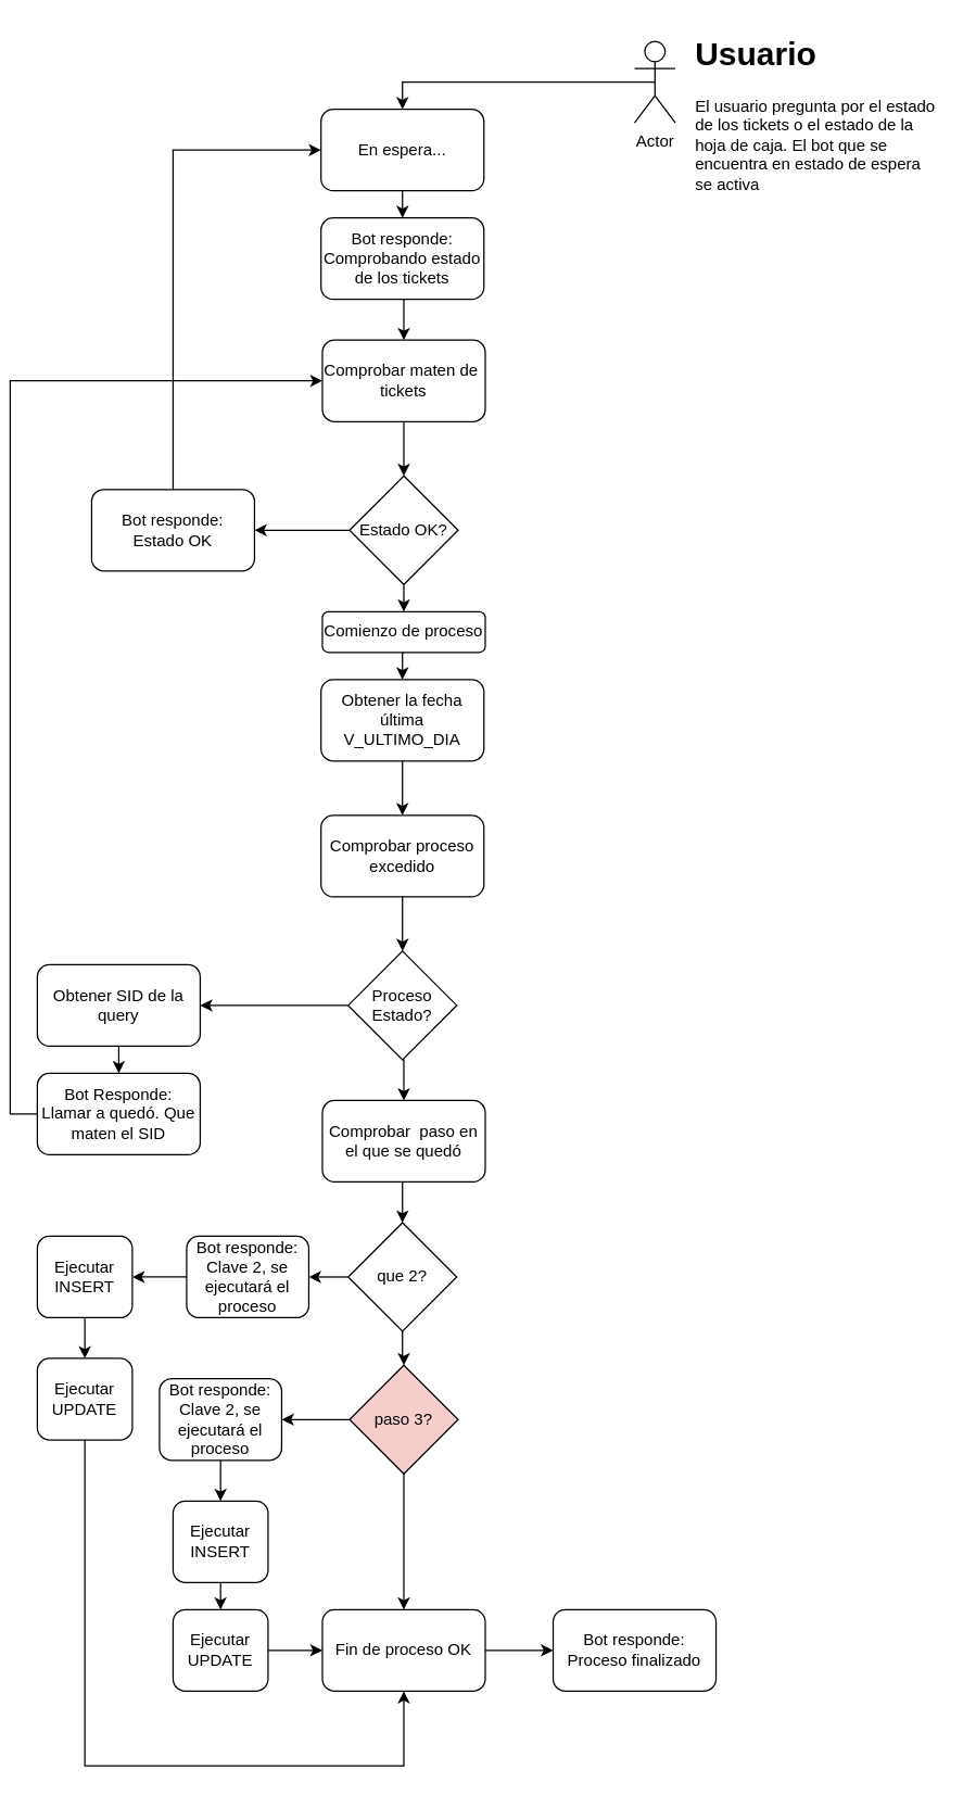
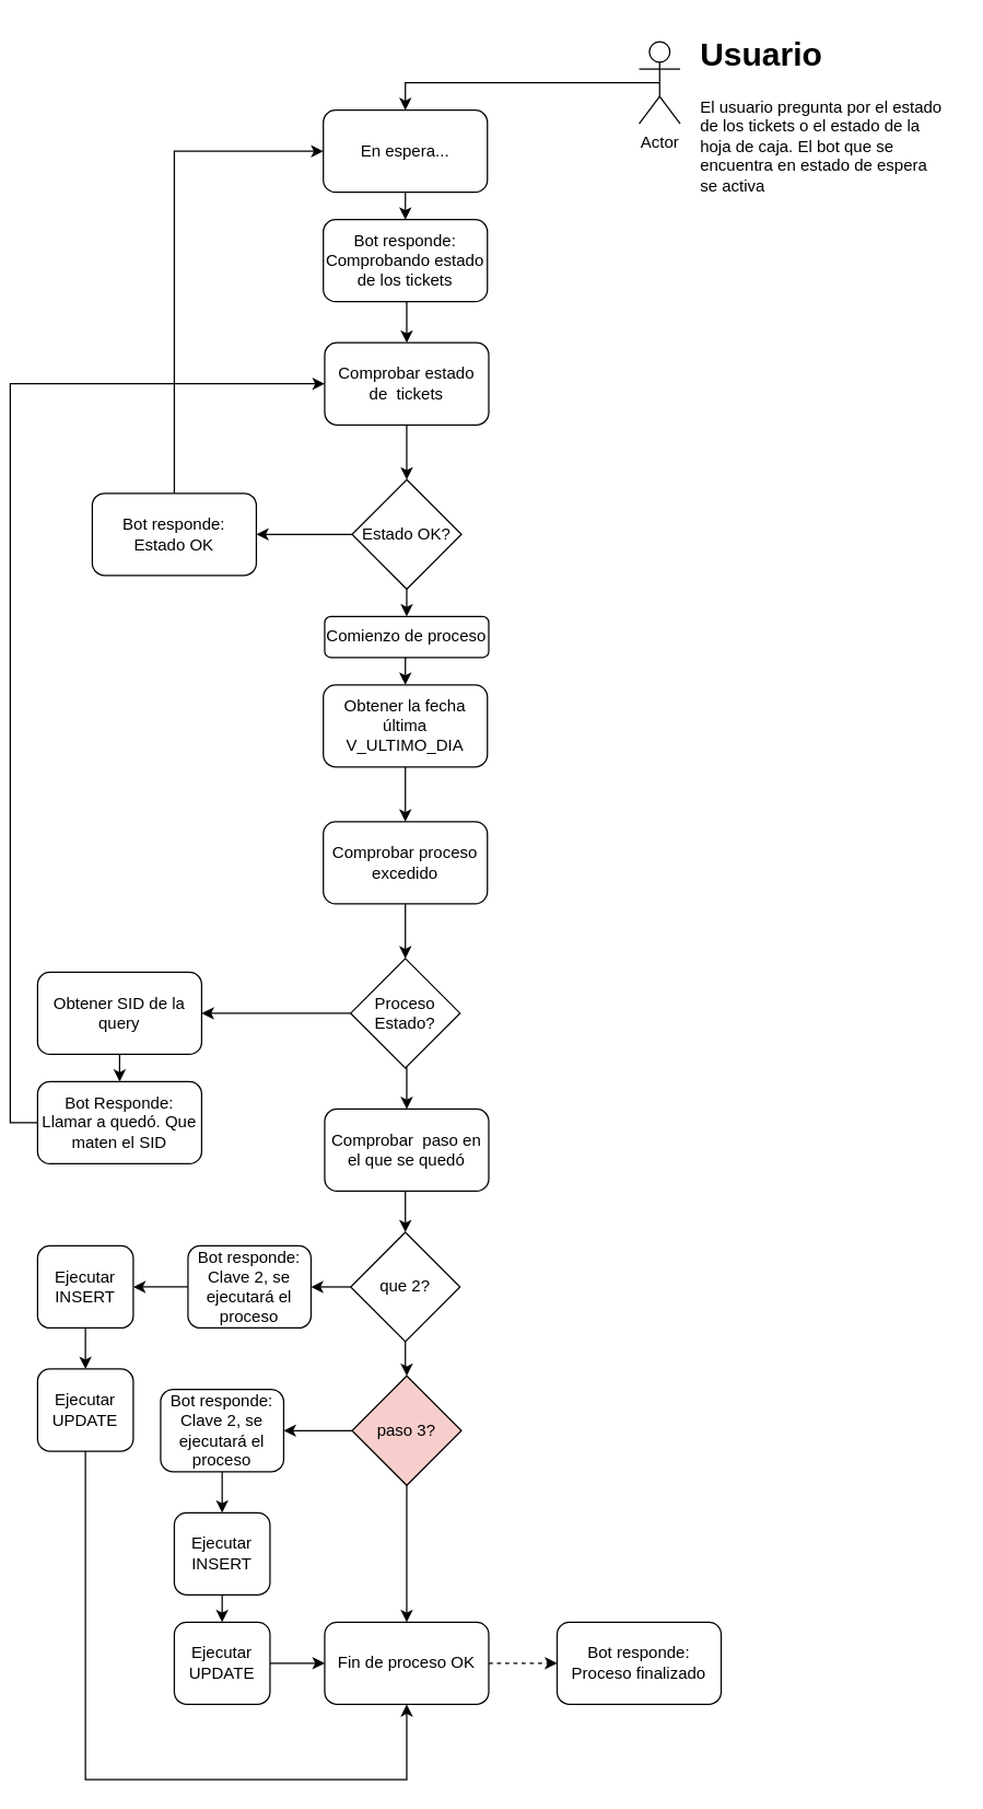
  <mxCell id="0" />
  <mxCell id="1" parent="0" />
  <mxCell id="2" style="edgeStyle=orthogonalEdgeStyle;rounded=0;orthogonalLoop=1;jettySize=auto;html=1;exitX=0.5;exitY=1;exitDx=0;exitDy=0;entryX=0.5;entryY=0;entryDx=0;entryDy=0;" edge="1" parent="1" source="3" target="12"><mxGeometry relative="1" as="geometry" /></mxCell>
  <mxCell id="3" value="Comienzo de proceso" style="rounded=1;whiteSpace=wrap;html=1;" vertex="1" parent="1"><mxGeometry x="230" y="450" width="120" height="30" as="geometry" /></mxCell>
- <mxCell id="4" style="edgeStyle=orthogonalEdgeStyle;rounded=0;orthogonalLoop=1;jettySize=auto;html=1;exitX=1;exitY=0.5;exitDx=0;exitDy=0;entryX=0;entryY=0.5;entryDx=0;entryDy=0;" edge="1" parent="1" source="5" target="38"><mxGeometry relative="1" as="geometry" /></mxCell>
+ <mxCell id="4" style="edgeStyle=orthogonalEdgeStyle;rounded=0;orthogonalLoop=1;jettySize=auto;html=1;exitX=1;exitY=0.5;exitDx=0;exitDy=0;entryX=0;entryY=0.5;entryDx=0;entryDy=0;dashed=1;" edge="1" parent="1" source="5" target="38"><mxGeometry relative="1" as="geometry" /></mxCell>
  <mxCell id="5" value="Fin de proceso OK" style="rounded=1;whiteSpace=wrap;html=1;" vertex="1" parent="1"><mxGeometry x="230" y="1185" width="120" height="60" as="geometry" /></mxCell>
  <mxCell id="6" style="edgeStyle=orthogonalEdgeStyle;rounded=0;orthogonalLoop=1;jettySize=auto;html=1;exitX=0;exitY=0.5;exitDx=0;exitDy=0;entryX=1;entryY=0.5;entryDx=0;entryDy=0;" edge="1" parent="1" source="8" target="42"><mxGeometry relative="1" as="geometry" /></mxCell>
  <mxCell id="7" style="edgeStyle=orthogonalEdgeStyle;rounded=0;orthogonalLoop=1;jettySize=auto;html=1;exitX=0.5;exitY=1;exitDx=0;exitDy=0;entryX=0.5;entryY=0;entryDx=0;entryDy=0;" edge="1" parent="1" source="8" target="3"><mxGeometry relative="1" as="geometry" /></mxCell>
  <mxCell id="8" value="Estado OK?" style="rhombus;whiteSpace=wrap;html=1;" vertex="1" parent="1"><mxGeometry x="250" y="350" width="80" height="80" as="geometry" /></mxCell>
  <mxCell id="9" style="edgeStyle=orthogonalEdgeStyle;rounded=0;orthogonalLoop=1;jettySize=auto;html=1;exitX=0.5;exitY=1;exitDx=0;exitDy=0;entryX=0.5;entryY=0;entryDx=0;entryDy=0;" edge="1" parent="1" source="10" target="8"><mxGeometry relative="1" as="geometry" /></mxCell>
- <mxCell id="10" value="Comprobar maten de&amp;nbsp; tickets" style="rounded=1;whiteSpace=wrap;html=1;" vertex="1" parent="1"><mxGeometry x="230" y="250" width="120" height="60" as="geometry" /></mxCell>
+ <mxCell id="10" value="Comprobar estado de&amp;nbsp; tickets" style="rounded=1;whiteSpace=wrap;html=1;" vertex="1" parent="1"><mxGeometry x="230" y="250" width="120" height="60" as="geometry" /></mxCell>
  <mxCell id="11" style="edgeStyle=orthogonalEdgeStyle;rounded=0;orthogonalLoop=1;jettySize=auto;html=1;exitX=0.5;exitY=1;exitDx=0;exitDy=0;entryX=0.5;entryY=0;entryDx=0;entryDy=0;" edge="1" parent="1" source="12" target="17"><mxGeometry relative="1" as="geometry" /></mxCell>
  <mxCell id="12" value="Obtener la fecha última V_ULTIMO_DIA" style="rounded=1;whiteSpace=wrap;html=1;" vertex="1" parent="1"><mxGeometry x="229" y="500" width="120" height="60" as="geometry" /></mxCell>
  <mxCell id="13" style="edgeStyle=orthogonalEdgeStyle;rounded=0;orthogonalLoop=1;jettySize=auto;html=1;exitX=0;exitY=0.5;exitDx=0;exitDy=0;entryX=1;entryY=0.5;entryDx=0;entryDy=0;" edge="1" parent="1" source="15" target="19"><mxGeometry relative="1" as="geometry" /></mxCell>
  <mxCell id="14" style="edgeStyle=orthogonalEdgeStyle;rounded=0;orthogonalLoop=1;jettySize=auto;html=1;exitX=0.5;exitY=1;exitDx=0;exitDy=0;entryX=0.5;entryY=0;entryDx=0;entryDy=0;" edge="1" parent="1" source="15" target="26"><mxGeometry relative="1" as="geometry" /></mxCell>
  <mxCell id="15" value="Proceso Estado?" style="rhombus;whiteSpace=wrap;html=1;" vertex="1" parent="1"><mxGeometry x="249" y="700" width="80" height="80" as="geometry" /></mxCell>
  <mxCell id="16" style="edgeStyle=orthogonalEdgeStyle;rounded=0;orthogonalLoop=1;jettySize=auto;html=1;exitX=0.5;exitY=1;exitDx=0;exitDy=0;entryX=0.5;entryY=0;entryDx=0;entryDy=0;" edge="1" parent="1" source="17" target="15"><mxGeometry relative="1" as="geometry" /></mxCell>
  <mxCell id="17" value="Comprobar proceso excedido" style="rounded=1;whiteSpace=wrap;html=1;" vertex="1" parent="1"><mxGeometry x="229" y="600" width="120" height="60" as="geometry" /></mxCell>
  <mxCell id="18" style="edgeStyle=orthogonalEdgeStyle;rounded=0;orthogonalLoop=1;jettySize=auto;html=1;exitX=0.5;exitY=1;exitDx=0;exitDy=0;entryX=0.5;entryY=0;entryDx=0;entryDy=0;" edge="1" parent="1" source="19" target="21"><mxGeometry relative="1" as="geometry" /></mxCell>
  <mxCell id="19" value="Obtener SID de la query" style="rounded=1;whiteSpace=wrap;html=1;" vertex="1" parent="1"><mxGeometry x="20" y="710" width="120" height="60" as="geometry" /></mxCell>
  <mxCell id="20" style="edgeStyle=orthogonalEdgeStyle;rounded=0;orthogonalLoop=1;jettySize=auto;html=1;exitX=0;exitY=0.5;exitDx=0;exitDy=0;entryX=0;entryY=0.5;entryDx=0;entryDy=0;" edge="1" parent="1" source="21" target="10"><mxGeometry relative="1" as="geometry"><mxPoint x="-20" y="710" as="targetPoint" /></mxGeometry></mxCell>
  <mxCell id="21" value="Bot Responde:&lt;br&gt;Llamar a quedó. Que maten el SID" style="rounded=1;whiteSpace=wrap;html=1;" vertex="1" parent="1"><mxGeometry x="20" y="790" width="120" height="60" as="geometry" /></mxCell>
  <mxCell id="22" style="edgeStyle=orthogonalEdgeStyle;rounded=0;orthogonalLoop=1;jettySize=auto;html=1;exitX=0;exitY=0.5;exitDx=0;exitDy=0;" edge="1" parent="1" source="24"><mxGeometry relative="1" as="geometry"><mxPoint x="220" y="940" as="targetPoint" /></mxGeometry></mxCell>
  <mxCell id="23" style="edgeStyle=orthogonalEdgeStyle;rounded=0;orthogonalLoop=1;jettySize=auto;html=1;exitX=0.5;exitY=1;exitDx=0;exitDy=0;" edge="1" parent="1" source="24" target="33"><mxGeometry relative="1" as="geometry" /></mxCell>
  <mxCell id="24" value="que 2?" style="rhombus;whiteSpace=wrap;html=1;" vertex="1" parent="1"><mxGeometry x="249" y="900" width="80" height="80" as="geometry" /></mxCell>
  <mxCell id="25" style="edgeStyle=orthogonalEdgeStyle;rounded=0;orthogonalLoop=1;jettySize=auto;html=1;exitX=0.5;exitY=1;exitDx=0;exitDy=0;entryX=0.5;entryY=0;entryDx=0;entryDy=0;" edge="1" parent="1" source="26" target="24"><mxGeometry relative="1" as="geometry" /></mxCell>
  <mxCell id="26" value="Comprobar&amp;nbsp; paso en el que se quedó" style="rounded=1;whiteSpace=wrap;html=1;" vertex="1" parent="1"><mxGeometry x="230" y="810" width="120" height="60" as="geometry" /></mxCell>
  <mxCell id="27" style="edgeStyle=orthogonalEdgeStyle;rounded=0;orthogonalLoop=1;jettySize=auto;html=1;exitX=0.5;exitY=1;exitDx=0;exitDy=0;entryX=0.5;entryY=0;entryDx=0;entryDy=0;" edge="1" parent="1" source="28" target="30"><mxGeometry relative="1" as="geometry" /></mxCell>
  <mxCell id="28" value="Ejecutar INSERT" style="rounded=1;whiteSpace=wrap;html=1;" vertex="1" parent="1"><mxGeometry x="20" y="910" width="70" height="60" as="geometry" /></mxCell>
  <mxCell id="29" style="edgeStyle=orthogonalEdgeStyle;rounded=0;orthogonalLoop=1;jettySize=auto;html=1;exitX=0.5;exitY=1;exitDx=0;exitDy=0;entryX=0.5;entryY=1;entryDx=0;entryDy=0;" edge="1" parent="1" source="30" target="5"><mxGeometry relative="1" as="geometry"><Array as="points"><mxPoint x="55" y="1300" /><mxPoint x="290" y="1300" /></Array></mxGeometry></mxCell>
  <mxCell id="30" value="Ejecutar UPDATE" style="rounded=1;whiteSpace=wrap;html=1;" vertex="1" parent="1"><mxGeometry x="20" y="1000" width="70" height="60" as="geometry" /></mxCell>
  <mxCell id="31" style="edgeStyle=orthogonalEdgeStyle;rounded=0;orthogonalLoop=1;jettySize=auto;html=1;exitX=0;exitY=0.5;exitDx=0;exitDy=0;entryX=1;entryY=0.5;entryDx=0;entryDy=0;" edge="1" parent="1" source="33" target="46"><mxGeometry relative="1" as="geometry" /></mxCell>
  <mxCell id="32" style="edgeStyle=orthogonalEdgeStyle;rounded=0;orthogonalLoop=1;jettySize=auto;html=1;exitX=0.5;exitY=1;exitDx=0;exitDy=0;" edge="1" parent="1" source="33" target="5"><mxGeometry relative="1" as="geometry" /></mxCell>
  <mxCell id="33" value="paso 3?" style="rhombus;whiteSpace=wrap;html=1;fillColor=#f8cecc;" vertex="1" parent="1"><mxGeometry x="250" y="1005" width="80" height="80" as="geometry" /></mxCell>
  <mxCell id="34" style="edgeStyle=orthogonalEdgeStyle;rounded=0;orthogonalLoop=1;jettySize=auto;html=1;exitX=0.5;exitY=1;exitDx=0;exitDy=0;entryX=0.5;entryY=0;entryDx=0;entryDy=0;" edge="1" parent="1" source="35" target="37"><mxGeometry relative="1" as="geometry" /></mxCell>
  <mxCell id="35" value="Ejecutar INSERT" style="rounded=1;whiteSpace=wrap;html=1;" vertex="1" parent="1"><mxGeometry x="120" y="1105" width="70" height="60" as="geometry" /></mxCell>
  <mxCell id="36" style="edgeStyle=orthogonalEdgeStyle;rounded=0;orthogonalLoop=1;jettySize=auto;html=1;exitX=1;exitY=0.5;exitDx=0;exitDy=0;entryX=0;entryY=0.5;entryDx=0;entryDy=0;" edge="1" parent="1" source="37" target="5"><mxGeometry relative="1" as="geometry" /></mxCell>
  <mxCell id="37" value="Ejecutar UPDATE" style="rounded=1;whiteSpace=wrap;html=1;" vertex="1" parent="1"><mxGeometry x="120" y="1185" width="70" height="60" as="geometry" /></mxCell>
  <mxCell id="38" value="Bot responde:&lt;br&gt;Proceso finalizado" style="rounded=1;whiteSpace=wrap;html=1;" vertex="1" parent="1"><mxGeometry x="400" y="1185" width="120" height="60" as="geometry" /></mxCell>
  <mxCell id="39" style="edgeStyle=orthogonalEdgeStyle;rounded=0;orthogonalLoop=1;jettySize=auto;html=1;exitX=0.5;exitY=1;exitDx=0;exitDy=0;entryX=0.5;entryY=0;entryDx=0;entryDy=0;" edge="1" parent="1" source="40" target="51"><mxGeometry relative="1" as="geometry" /></mxCell>
  <mxCell id="40" value="En espera..." style="rounded=1;whiteSpace=wrap;html=1;" vertex="1" parent="1"><mxGeometry x="229" y="80" width="120" height="60" as="geometry" /></mxCell>
  <mxCell id="41" style="edgeStyle=orthogonalEdgeStyle;rounded=0;orthogonalLoop=1;jettySize=auto;html=1;exitX=0.5;exitY=0;exitDx=0;exitDy=0;entryX=0;entryY=0.5;entryDx=0;entryDy=0;" edge="1" parent="1" source="42" target="40"><mxGeometry relative="1" as="geometry" /></mxCell>
  <mxCell id="42" value="Bot responde:&lt;br&gt;Estado OK" style="rounded=1;whiteSpace=wrap;html=1;" vertex="1" parent="1"><mxGeometry x="60" y="360" width="120" height="60" as="geometry" /></mxCell>
  <mxCell id="43" style="edgeStyle=orthogonalEdgeStyle;rounded=0;orthogonalLoop=1;jettySize=auto;html=1;exitX=0;exitY=0.5;exitDx=0;exitDy=0;entryX=1;entryY=0.5;entryDx=0;entryDy=0;" edge="1" parent="1" source="44" target="28"><mxGeometry relative="1" as="geometry" /></mxCell>
  <mxCell id="44" value="Bot responde: Clave 2, se ejecutará el proceso" style="rounded=1;whiteSpace=wrap;html=1;" vertex="1" parent="1"><mxGeometry x="130" y="910" width="90" height="60" as="geometry" /></mxCell>
  <mxCell id="45" style="edgeStyle=orthogonalEdgeStyle;rounded=0;orthogonalLoop=1;jettySize=auto;html=1;exitX=0.5;exitY=1;exitDx=0;exitDy=0;entryX=0.5;entryY=0;entryDx=0;entryDy=0;" edge="1" parent="1" source="46" target="35"><mxGeometry relative="1" as="geometry" /></mxCell>
  <mxCell id="46" value="Bot responde: Clave 2, se ejecutará el proceso" style="rounded=1;whiteSpace=wrap;html=1;" vertex="1" parent="1"><mxGeometry x="110" y="1015" width="90" height="60" as="geometry" /></mxCell>
  <mxCell id="47" style="edgeStyle=orthogonalEdgeStyle;rounded=0;orthogonalLoop=1;jettySize=auto;html=1;exitX=0.5;exitY=0.5;exitDx=0;exitDy=0;exitPerimeter=0;entryX=0.5;entryY=0;entryDx=0;entryDy=0;" edge="1" parent="1" source="48" target="40"><mxGeometry relative="1" as="geometry" /></mxCell>
  <mxCell id="48" value="Actor" style="shape=umlActor;verticalLabelPosition=bottom;verticalAlign=top;html=1;outlineConnect=0;" vertex="1" parent="1"><mxGeometry x="460" y="30" width="30" height="60" as="geometry" /></mxCell>
  <mxCell id="49" value="&lt;h1&gt;Usuario&lt;/h1&gt;&lt;p&gt;El usuario pregunta por el estado de los tickets o el estado de la hoja de caja. El bot que se encuentra en estado de espera se activa&amp;nbsp;&lt;/p&gt;" style="text;html=1;strokeColor=none;fillColor=none;spacing=5;spacingTop=-20;whiteSpace=wrap;overflow=hidden;rounded=0;" vertex="1" parent="1"><mxGeometry x="500" y="20" width="190" height="120" as="geometry" /></mxCell>
  <mxCell id="50" style="edgeStyle=orthogonalEdgeStyle;rounded=0;orthogonalLoop=1;jettySize=auto;html=1;exitX=0.5;exitY=1;exitDx=0;exitDy=0;entryX=0.5;entryY=0;entryDx=0;entryDy=0;" edge="1" parent="1" source="51" target="10"><mxGeometry relative="1" as="geometry" /></mxCell>
  <mxCell id="51" value="Bot responde:&lt;br&gt;Comprobando estado de los tickets" style="rounded=1;whiteSpace=wrap;html=1;" vertex="1" parent="1"><mxGeometry x="229" y="160" width="120" height="60" as="geometry" /></mxCell>
